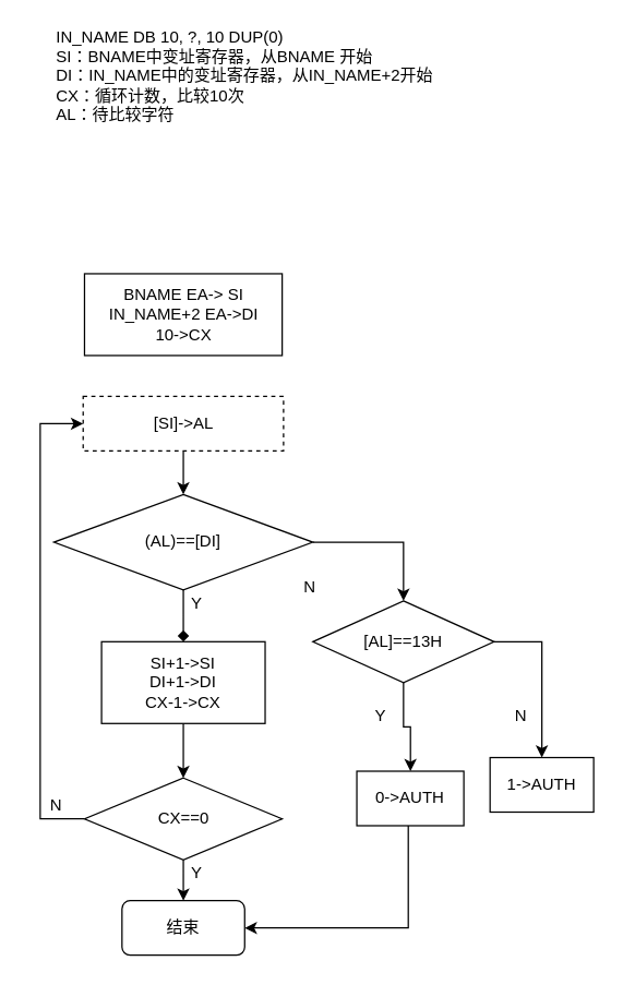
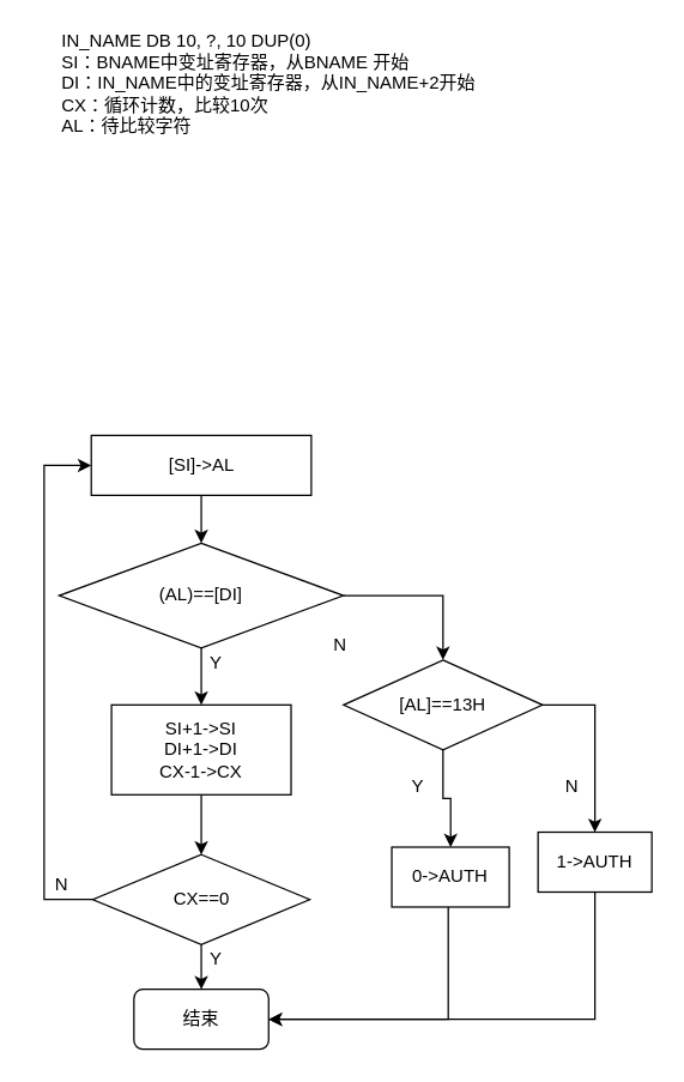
  <mxCell id="0" />
  <mxCell id="1" parent="0" />
  <mxCell id="2" value="结束" style="rounded=1;whiteSpace=wrap;html=1;" parent="1" vertex="1"><mxGeometry x="89" y="660" width="90" height="40" as="geometry" /></mxCell>
- <mxCell id="3" value="BNAME EA-&amp;gt; SI&lt;br&gt;IN_NAME+2 EA-&amp;gt;DI&lt;br&gt;10-&amp;gt;CX" style="rounded=0;whiteSpace=wrap;html=1;" parent="1" vertex="1"><mxGeometry x="61.5" y="200" width="145" height="60" as="geometry" /></mxCell>
  <mxCell id="4" value="IN_NAME DB 10, ?, 10 DUP(0)&lt;br&gt;SI：BNAME中变址寄存器，从BNAME 开始&lt;br&gt;DI：IN_NAME中的变址寄存器，从IN_NAME+2开始&lt;br&gt;CX：循环计数，比较10次&lt;br&gt;AL：待比较字符" style="text;html=1;strokeColor=none;fillColor=none;align=left;verticalAlign=middle;whiteSpace=wrap;rounded=0;" parent="1" vertex="1"><mxGeometry x="39" y="20" width="340" height="70" as="geometry" /></mxCell>
  <mxCell id="5" style="edgeStyle=orthogonalEdgeStyle;rounded=0;orthogonalLoop=1;jettySize=auto;html=1;entryX=0.5;entryY=0;entryDx=0;entryDy=0;" parent="1" source="6" target="9" edge="1"><mxGeometry relative="1" as="geometry" /></mxCell>
- <mxCell id="6" value="[SI]-&amp;gt;AL" style="rounded=0;whiteSpace=wrap;html=1;dashed=1;" parent="1" vertex="1"><mxGeometry x="60.5" y="290" width="147" height="40" as="geometry" /></mxCell>
- <mxCell id="7" style="edgeStyle=orthogonalEdgeStyle;rounded=0;orthogonalLoop=1;jettySize=auto;html=1;entryX=0.5;entryY=0;entryDx=0;entryDy=0;endArrow=diamond;" parent="1" source="9" target="11" edge="1"><mxGeometry relative="1" as="geometry" /></mxCell>
+ <mxCell id="6" value="[SI]-&amp;gt;AL" style="rounded=0;whiteSpace=wrap;html=1;" parent="1" vertex="1"><mxGeometry x="60.5" y="290" width="147" height="40" as="geometry" /></mxCell>
+ <mxCell id="7" style="edgeStyle=orthogonalEdgeStyle;rounded=0;orthogonalLoop=1;jettySize=auto;html=1;entryX=0.5;entryY=0;entryDx=0;entryDy=0;" parent="1" source="9" target="11" edge="1"><mxGeometry relative="1" as="geometry" /></mxCell>
  <mxCell id="8" style="edgeStyle=orthogonalEdgeStyle;rounded=0;orthogonalLoop=1;jettySize=auto;html=1;entryX=0.5;entryY=0;entryDx=0;entryDy=0;exitX=1;exitY=0.5;exitDx=0;exitDy=0;" parent="1" source="9" target="21" edge="1"><mxGeometry relative="1" as="geometry"><mxPoint x="285.5" y="445" as="targetPoint" /><Array as="points"><mxPoint x="296" y="397" /></Array></mxGeometry></mxCell>
  <mxCell id="9" value="(AL)==[DI]" style="rhombus;whiteSpace=wrap;html=1;" parent="1" vertex="1"><mxGeometry x="39" y="362" width="190" height="70" as="geometry" /></mxCell>
  <mxCell id="10" style="edgeStyle=orthogonalEdgeStyle;rounded=0;orthogonalLoop=1;jettySize=auto;html=1;entryX=0.5;entryY=0;entryDx=0;entryDy=0;" parent="1" source="11" target="14" edge="1"><mxGeometry relative="1" as="geometry" /></mxCell>
  <mxCell id="11" value="SI+1-&amp;gt;SI&lt;br&gt;DI+1-&amp;gt;DI&lt;br&gt;CX-1-&amp;gt;CX" style="rounded=0;whiteSpace=wrap;html=1;" parent="1" vertex="1"><mxGeometry x="74" y="470" width="120" height="60" as="geometry" /></mxCell>
  <mxCell id="12" style="edgeStyle=orthogonalEdgeStyle;rounded=0;orthogonalLoop=1;jettySize=auto;html=1;entryX=0.5;entryY=0;entryDx=0;entryDy=0;" parent="1" source="14" target="2" edge="1"><mxGeometry relative="1" as="geometry" /></mxCell>
  <mxCell id="13" style="edgeStyle=orthogonalEdgeStyle;rounded=0;orthogonalLoop=1;jettySize=auto;html=1;entryX=0;entryY=0.5;entryDx=0;entryDy=0;" parent="1" source="14" target="6" edge="1"><mxGeometry relative="1" as="geometry"><mxPoint x="9" y="420" as="targetPoint" /><Array as="points"><mxPoint x="29" y="600" /><mxPoint x="29" y="310" /></Array></mxGeometry></mxCell>
  <mxCell id="14" value="CX==0" style="rhombus;whiteSpace=wrap;html=1;" parent="1" vertex="1"><mxGeometry x="61.5" y="570" width="145" height="60" as="geometry" /></mxCell>
  <mxCell id="15" value="Y" style="text;html=1;strokeColor=none;fillColor=none;align=center;verticalAlign=middle;whiteSpace=wrap;rounded=0;" parent="1" vertex="1"><mxGeometry x="124" y="432" width="40" height="20" as="geometry" /></mxCell>
  <mxCell id="16" value="Y" style="text;html=1;strokeColor=none;fillColor=none;align=center;verticalAlign=middle;whiteSpace=wrap;rounded=0;" parent="1" vertex="1"><mxGeometry x="124" y="630" width="40" height="20" as="geometry" /></mxCell>
  <mxCell id="17" value="N" style="text;html=1;strokeColor=none;fillColor=none;align=center;verticalAlign=middle;whiteSpace=wrap;rounded=0;" parent="1" vertex="1"><mxGeometry x="206.5" y="420" width="40" height="20" as="geometry" /></mxCell>
  <mxCell id="18" value="N" style="text;html=1;strokeColor=none;fillColor=none;align=center;verticalAlign=middle;whiteSpace=wrap;rounded=0;" parent="1" vertex="1"><mxGeometry x="20.5" y="580" width="40" height="20" as="geometry" /></mxCell>
  <mxCell id="19" style="edgeStyle=orthogonalEdgeStyle;rounded=0;orthogonalLoop=1;jettySize=auto;html=1;entryX=0.5;entryY=0;entryDx=0;entryDy=0;" parent="1" source="21" target="26" edge="1"><mxGeometry relative="1" as="geometry"><mxPoint x="389" y="545" as="targetPoint" /><Array as="points"><mxPoint x="397" y="470" /></Array></mxGeometry></mxCell>
  <mxCell id="20" style="edgeStyle=orthogonalEdgeStyle;rounded=0;orthogonalLoop=1;jettySize=auto;html=1;" parent="1" source="21" target="23" edge="1"><mxGeometry relative="1" as="geometry" /></mxCell>
  <mxCell id="21" value="[AL]==13H" style="rhombus;whiteSpace=wrap;html=1;" parent="1" vertex="1"><mxGeometry x="229" y="440" width="133" height="60" as="geometry" /></mxCell>
  <mxCell id="22" style="edgeStyle=orthogonalEdgeStyle;rounded=0;orthogonalLoop=1;jettySize=auto;html=1;entryX=1;entryY=0.5;entryDx=0;entryDy=0;" parent="1" source="23" target="2" edge="1"><mxGeometry relative="1" as="geometry"><Array as="points"><mxPoint x="299" y="680" /></Array></mxGeometry></mxCell>
  <mxCell id="23" value="0-&amp;gt;AUTH" style="rounded=0;whiteSpace=wrap;html=1;" parent="1" vertex="1"><mxGeometry x="261.25" y="565" width="78.5" height="40" as="geometry" /></mxCell>
  <mxCell id="24" value="Y" style="text;html=1;strokeColor=none;fillColor=none;align=center;verticalAlign=middle;whiteSpace=wrap;rounded=0;" parent="1" vertex="1"><mxGeometry x="259" y="515" width="40" height="20" as="geometry" /></mxCell>
+ <mxCell id="25" style="edgeStyle=orthogonalEdgeStyle;rounded=0;orthogonalLoop=1;jettySize=auto;html=1;entryX=1;entryY=0.5;entryDx=0;entryDy=0;" parent="1" source="26" target="2" edge="1"><mxGeometry relative="1" as="geometry"><Array as="points"><mxPoint x="397" y="680" /></Array></mxGeometry></mxCell>
  <mxCell id="26" value="1-&amp;gt;AUTH" style="rounded=0;whiteSpace=wrap;html=1;" parent="1" vertex="1"><mxGeometry x="359" y="555" width="76" height="40" as="geometry" /></mxCell>
  <mxCell id="27" value="N" style="text;html=1;strokeColor=none;fillColor=none;align=center;verticalAlign=middle;whiteSpace=wrap;rounded=0;" parent="1" vertex="1"><mxGeometry x="362" y="515" width="40" height="20" as="geometry" /></mxCell>
